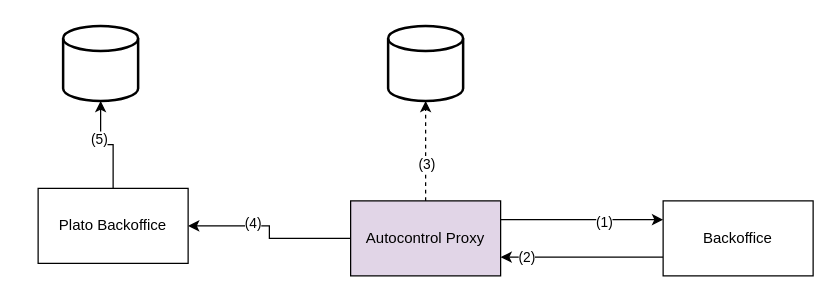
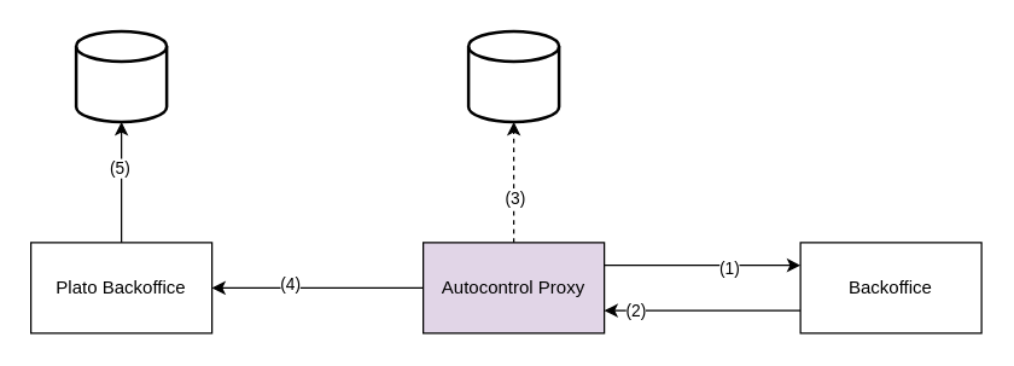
  <mxCell id="0" />
  <mxCell id="1" parent="0" />
  <mxCell id="2" style="edgeStyle=orthogonalEdgeStyle;rounded=0;orthogonalLoop=1;jettySize=auto;html=1;entryX=0.5;entryY=1;entryDx=0;entryDy=0;entryPerimeter=0;" edge="1" parent="1" source="4" target="15"><mxGeometry relative="1" as="geometry" /></mxCell>
  <mxCell id="3" value="(5)" style="edgeLabel;html=1;align=center;verticalAlign=middle;resizable=0;points=[];" vertex="1" connectable="0" parent="2"><mxGeometry x="0.24" y="2" relative="1" as="geometry"><mxPoint as="offset" /></mxGeometry></mxCell>
- <mxCell id="4" value="Plato Backoffice" style="rounded=0;whiteSpace=wrap;html=1;" vertex="1" parent="1"><mxGeometry x="30" y="150" width="120" height="60" as="geometry" /></mxCell>
+ <mxCell id="4" value="Plato Backoffice" style="rounded=0;whiteSpace=wrap;html=1;" vertex="1" parent="1"><mxGeometry x="20" y="160" width="120" height="60" as="geometry" /></mxCell>
  <mxCell id="5" style="edgeStyle=orthogonalEdgeStyle;rounded=0;orthogonalLoop=1;jettySize=auto;html=1;exitX=1;exitY=0.25;exitDx=0;exitDy=0;entryX=0;entryY=0.25;entryDx=0;entryDy=0;" edge="1" parent="1" source="11" target="14"><mxGeometry relative="1" as="geometry" /></mxCell>
  <mxCell id="6" value="(1)" style="edgeLabel;html=1;align=center;verticalAlign=middle;resizable=0;points=[];" vertex="1" connectable="0" parent="5"><mxGeometry x="0.259" y="-1" relative="1" as="geometry"><mxPoint as="offset" /></mxGeometry></mxCell>
  <mxCell id="7" style="edgeStyle=orthogonalEdgeStyle;rounded=0;orthogonalLoop=1;jettySize=auto;html=1;exitX=0.5;exitY=0;exitDx=0;exitDy=0;entryX=0.5;entryY=1;entryDx=0;entryDy=0;entryPerimeter=0;dashed=1;" edge="1" parent="1" source="11" target="16"><mxGeometry relative="1" as="geometry" /></mxCell>
  <mxCell id="8" value="(3)" style="edgeLabel;html=1;align=center;verticalAlign=middle;resizable=0;points=[];" vertex="1" connectable="0" parent="7"><mxGeometry x="-0.26" relative="1" as="geometry"><mxPoint as="offset" /></mxGeometry></mxCell>
  <mxCell id="9" style="edgeStyle=orthogonalEdgeStyle;rounded=0;orthogonalLoop=1;jettySize=auto;html=1;exitX=0;exitY=0.5;exitDx=0;exitDy=0;" edge="1" parent="1" source="11" target="4"><mxGeometry relative="1" as="geometry" /></mxCell>
  <mxCell id="10" value="(4)" style="edgeLabel;html=1;align=center;verticalAlign=middle;resizable=0;points=[];" vertex="1" connectable="0" parent="9"><mxGeometry x="0.274" y="-3" relative="1" as="geometry"><mxPoint as="offset" /></mxGeometry></mxCell>
  <mxCell id="11" value="Autocontrol Proxy" style="rounded=0;whiteSpace=wrap;html=1;fillColor=#e1d5e7;" vertex="1" parent="1"><mxGeometry x="280" y="160" width="120" height="60" as="geometry" /></mxCell>
  <mxCell id="12" style="edgeStyle=orthogonalEdgeStyle;rounded=0;orthogonalLoop=1;jettySize=auto;html=1;exitX=0;exitY=0.75;exitDx=0;exitDy=0;entryX=1;entryY=0.75;entryDx=0;entryDy=0;" edge="1" parent="1" source="14" target="11"><mxGeometry relative="1" as="geometry" /></mxCell>
  <mxCell id="13" value="(2)" style="edgeLabel;html=1;align=center;verticalAlign=middle;resizable=0;points=[];" vertex="1" connectable="0" parent="12"><mxGeometry x="0.695" y="-1" relative="1" as="geometry"><mxPoint as="offset" /></mxGeometry></mxCell>
  <mxCell id="14" value="Backoffice" style="rounded=0;whiteSpace=wrap;html=1;" vertex="1" parent="1"><mxGeometry x="530" y="160" width="120" height="60" as="geometry" /></mxCell>
  <mxCell id="15" value="" style="strokeWidth=2;html=1;shape=mxgraph.flowchart.database;whiteSpace=wrap;" vertex="1" parent="1"><mxGeometry x="50" y="20" width="60" height="60" as="geometry" /></mxCell>
  <mxCell id="16" value="" style="strokeWidth=2;html=1;shape=mxgraph.flowchart.database;whiteSpace=wrap;" vertex="1" parent="1"><mxGeometry x="310" y="20" width="60" height="60" as="geometry" /></mxCell>
